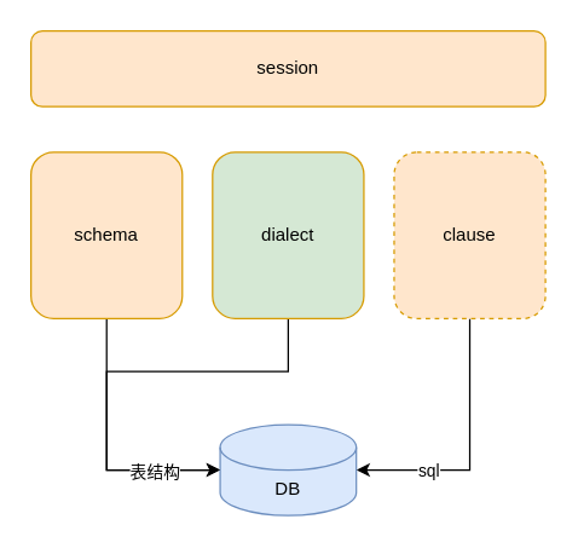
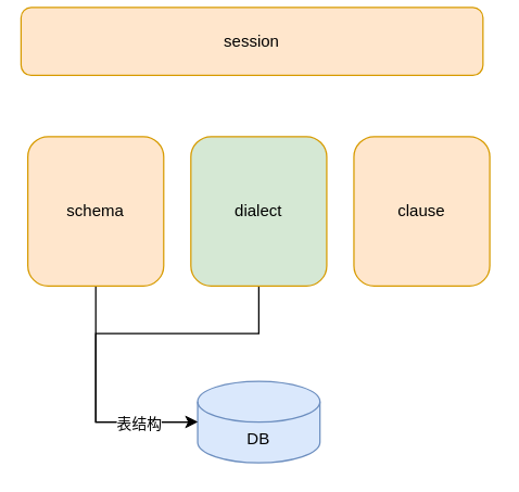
  <mxCell id="0" />
  <mxCell id="1" parent="0" />
  <mxCell id="2" style="edgeStyle=orthogonalEdgeStyle;rounded=0;orthogonalLoop=1;jettySize=auto;html=1;entryX=0;entryY=0.5;entryDx=0;entryDy=0;entryPerimeter=0;exitX=0.5;exitY=1;exitDx=0;exitDy=0;" edge="1" parent="1" source="3" target="7"><mxGeometry relative="1" as="geometry" /></mxCell>
  <mxCell id="3" value="schema" style="rounded=1;whiteSpace=wrap;html=1;fillColor=#ffe6cc;strokeColor=#d79b00;" vertex="1" parent="1"><mxGeometry x="20" y="100" width="100" height="110" as="geometry" /></mxCell>
- <mxCell id="4" style="edgeStyle=orthogonalEdgeStyle;rounded=0;orthogonalLoop=1;jettySize=auto;html=1;entryX=1;entryY=0.5;entryDx=0;entryDy=0;entryPerimeter=0;exitX=0.5;exitY=1;exitDx=0;exitDy=0;" edge="1" parent="1" source="6" target="7"><mxGeometry relative="1" as="geometry" /></mxCell>
- <mxCell id="5" value="sql" style="edgeLabel;html=1;align=center;verticalAlign=middle;resizable=0;points=[];" vertex="1" connectable="0" parent="4"><mxGeometry x="0.463" relative="1" as="geometry"><mxPoint as="offset" /></mxGeometry></mxCell>
- <mxCell id="6" value="clause" style="rounded=1;whiteSpace=wrap;html=1;fillColor=#ffe6cc;strokeColor=#d79b00;dashed=1;" vertex="1" parent="1"><mxGeometry x="260" y="100" width="100" height="110" as="geometry" /></mxCell>
+ <mxCell id="6" value="clause" style="rounded=1;whiteSpace=wrap;html=1;fillColor=#ffe6cc;strokeColor=#d79b00;" vertex="1" parent="1"><mxGeometry x="260" y="100" width="100" height="110" as="geometry" /></mxCell>
  <mxCell id="7" value="DB" style="shape=cylinder3;whiteSpace=wrap;html=1;boundedLbl=1;backgroundOutline=1;size=15;fillColor=#dae8fc;strokeColor=#6c8ebf;" vertex="1" parent="1"><mxGeometry x="145" y="280" width="90" height="60" as="geometry" /></mxCell>
- <mxCell id="8" value="session" style="rounded=1;whiteSpace=wrap;html=1;fillColor=#ffe6cc;strokeColor=#d79b00;" vertex="1" parent="1"><mxGeometry x="20" y="20" width="340" height="50" as="geometry" /></mxCell>
+ <mxCell id="8" value="session" style="rounded=1;whiteSpace=wrap;html=1;fillColor=#ffe6cc;strokeColor=#d79b00;" vertex="1" parent="1"><mxGeometry x="15" y="5" width="340" height="50" as="geometry" /></mxCell>
  <mxCell id="9" style="edgeStyle=orthogonalEdgeStyle;rounded=0;orthogonalLoop=1;jettySize=auto;html=1;entryX=0;entryY=0.5;entryDx=0;entryDy=0;entryPerimeter=0;" edge="1" parent="1" source="11" target="7"><mxGeometry relative="1" as="geometry"><Array as="points"><mxPoint x="190" y="245" /><mxPoint x="70" y="245" /><mxPoint x="70" y="310" /></Array></mxGeometry></mxCell>
  <mxCell id="10" value="表结构" style="edgeLabel;html=1;align=center;verticalAlign=middle;resizable=0;points=[];" vertex="1" connectable="0" parent="9"><mxGeometry x="0.702" y="-1" relative="1" as="geometry"><mxPoint as="offset" /></mxGeometry></mxCell>
  <mxCell id="11" value="dialect" style="rounded=1;whiteSpace=wrap;html=1;fillColor=#d5e8d4;strokeColor=#d79b00;" vertex="1" parent="1"><mxGeometry x="140" y="100" width="100" height="110" as="geometry" /></mxCell>
